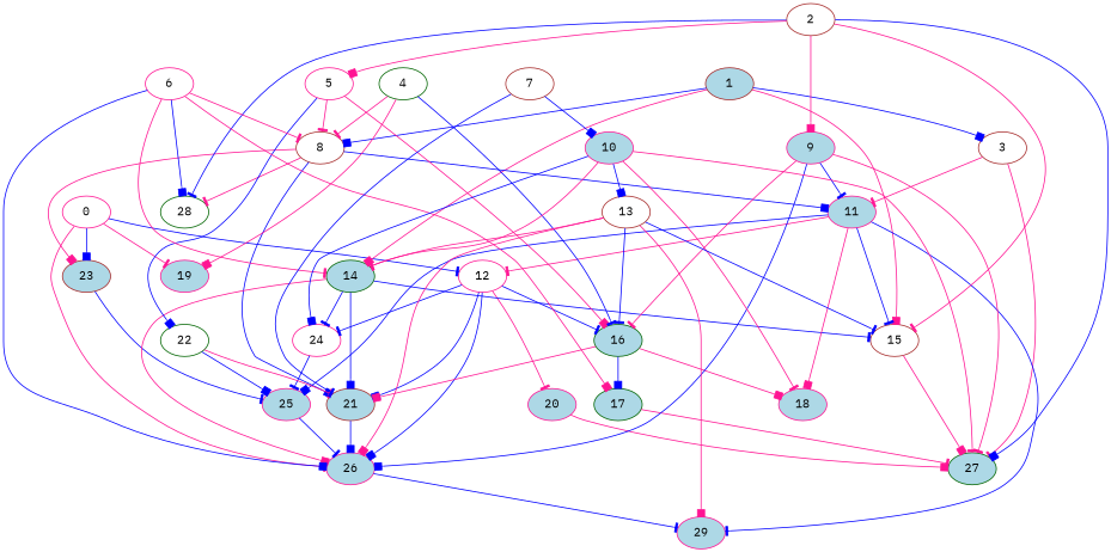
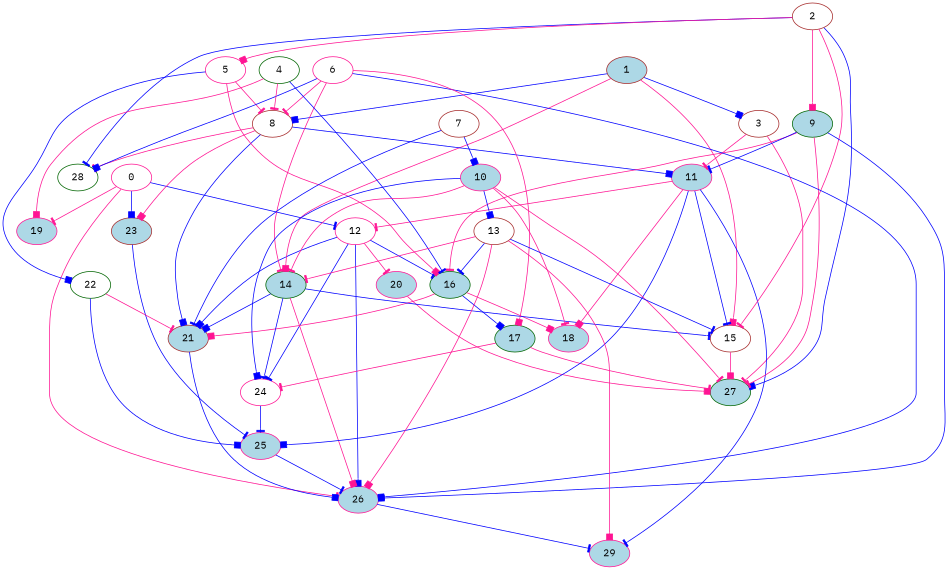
  digraph {
    fontname="IBM Plex Mono"
    node [Weight=3 color=deeppink fillcolor=lightblue fontname="IBM Plex Mono" style=filled]
    edge [Weight=27 arrowhead=tee color=blue fontname="IBM Plex Mono"]
    0 [Weight=9 fillcolor=white]
    12 [fillcolor=white]
    19 [Weight=10]
    23 [Weight=8 color=brown]
    26
    16 [Weight=8 color=darkgreen]
    21 [Weight=10 color=brown]
    24 [fillcolor=white]
    20 [Weight=7]
    25 [Weight=8]
    29
    27 [Weight=7 color=darkgreen]
    18 [Weight=9]
    17 [Weight=4 color=darkgreen]
    1 [Weight=4 color=brown]
    3 [Weight=7 color=brown fillcolor=white]
    8 [Weight=5 color=brown fillcolor=white]
    14 [Weight=6 color=darkgreen]
    15 [Weight=8 color=brown fillcolor=white]
    11 [Weight=5]
    28 [color=darkgreen fillcolor=white]
    2 [Weight=7 color=brown fillcolor=white]
    5 [Weight=8 fillcolor=white]
-   9 [Weight=7]
+   9 [Weight=7 color=darkgreen]
    22 [Weight=10 color=darkgreen fillcolor=white]
    6 [Weight=4 fillcolor=white]
    4 [Weight=5 color=darkgreen fillcolor=white]
    7 [Weight=9 color=brown fillcolor=white]
    10 [Weight=2]
    13 [Weight=2 color=brown fillcolor=white]
    0 -> 12 [Weight=35]
    0 -> 19 [Weight=8 color=deeppink]
    0 -> 23 [arrowhead=box]
    0 -> 26 [color=deeppink]
    12 -> 26 [arrowhead=box]
    12 -> 16 [Weight=31]
    12 -> 21 [Weight=23 arrowhead=box]
    12 -> 24 [Weight=16]
    12 -> 20 [Weight=8 color=deeppink]
    23 -> 25 [Weight=35]
    26 -> 29 [Weight=39]
    16 -> 21 [Weight=8 arrowhead=box color=deeppink]
    16 -> 18 [Weight=35 arrowhead=box color=deeppink]
    16 -> 17 [Weight=12 arrowhead=box]
    21 -> 26 [Weight=35 arrowhead=box]
    24 -> 25
    20 -> 27 [Weight=31 arrowhead=box color=deeppink]
    25 -> 26 [Weight=16]
+   17 -> 24 [Weight=23 color=deeppink]
    17 -> 27 [Weight=31 color=deeppink]
    1 -> 3 [arrowhead=box]
    1 -> 8 [Weight=12 arrowhead=box]
    1 -> 14 [Weight=12 arrowhead=box color=deeppink]
    1 -> 15 [arrowhead=box color=deeppink]
    3 -> 27 [Weight=31 color=deeppink]
    3 -> 11 [Weight=23 color=deeppink]
    8 -> 23 [Weight=12 arrowhead=box color=deeppink]
    8 -> 21 [Weight=23 arrowhead=box]
    8 -> 11 [Weight=20 arrowhead=box]
    8 -> 28 [Weight=20 color=deeppink]
    14 -> 26 [Weight=39 arrowhead=box color=deeppink]
    14 -> 21 [Weight=39 arrowhead=box]
    14 -> 24 [Weight=31]
    14 -> 15 [Weight=8]
    15 -> 27 [Weight=20 arrowhead=box color=deeppink]
    11 -> 12 [Weight=31 color=deeppink]
    11 -> 25 [Weight=16 arrowhead=box]
    11 -> 29
    11 -> 18 [Weight=39 arrowhead=box color=deeppink]
    11 -> 15 [Weight=23]
    2 -> 27 [Weight=8 arrowhead=box]
    2 -> 15 [Weight=39 color=deeppink]
    2 -> 28 [Weight=39]
    2 -> 5 [Weight=23 arrowhead=box color=deeppink]
    2 -> 9 [Weight=23 arrowhead=box color=deeppink]
    5 -> 16 [Weight=23 arrowhead=box color=deeppink]
    5 -> 8 [color=deeppink]
    5 -> 22 [arrowhead=box]
    9 -> 26 [Weight=31 arrowhead=box]
    9 -> 16 [Weight=20 color=deeppink]
    9 -> 27 [Weight=20 color=deeppink]
    9 -> 11 [Weight=39]
    22 -> 21 [color=deeppink]
    22 -> 25 [Weight=16 arrowhead=box]
    6 -> 26 [Weight=39 arrowhead=box]
    6 -> 17 [arrowhead=box color=deeppink]
    6 -> 8 [Weight=16 color=deeppink]
    6 -> 14 [Weight=16 color=deeppink]
    6 -> 28 [Weight=35 arrowhead=box]
    4 -> 19 [Weight=31 arrowhead=box color=deeppink]
    4 -> 16 [Weight=20]
    4 -> 8 [Weight=35 color=deeppink]
    7 -> 21
    7 -> 10 [Weight=31 arrowhead=box]
    10 -> 24 [Weight=20 arrowhead=box]
    10 -> 27 [Weight=16 color=deeppink]
    10 -> 18 [Weight=23 color=deeppink]
    10 -> 14 [color=deeppink]
    10 -> 13 [Weight=8 arrowhead=box]
    13 -> 26 [Weight=39 arrowhead=box color=deeppink]
    13 -> 16 [Weight=8]
    13 -> 29 [Weight=39 arrowhead=box color=deeppink]
    13 -> 14 [Weight=35 color=deeppink]
    13 -> 15 [Weight=8]
  }
